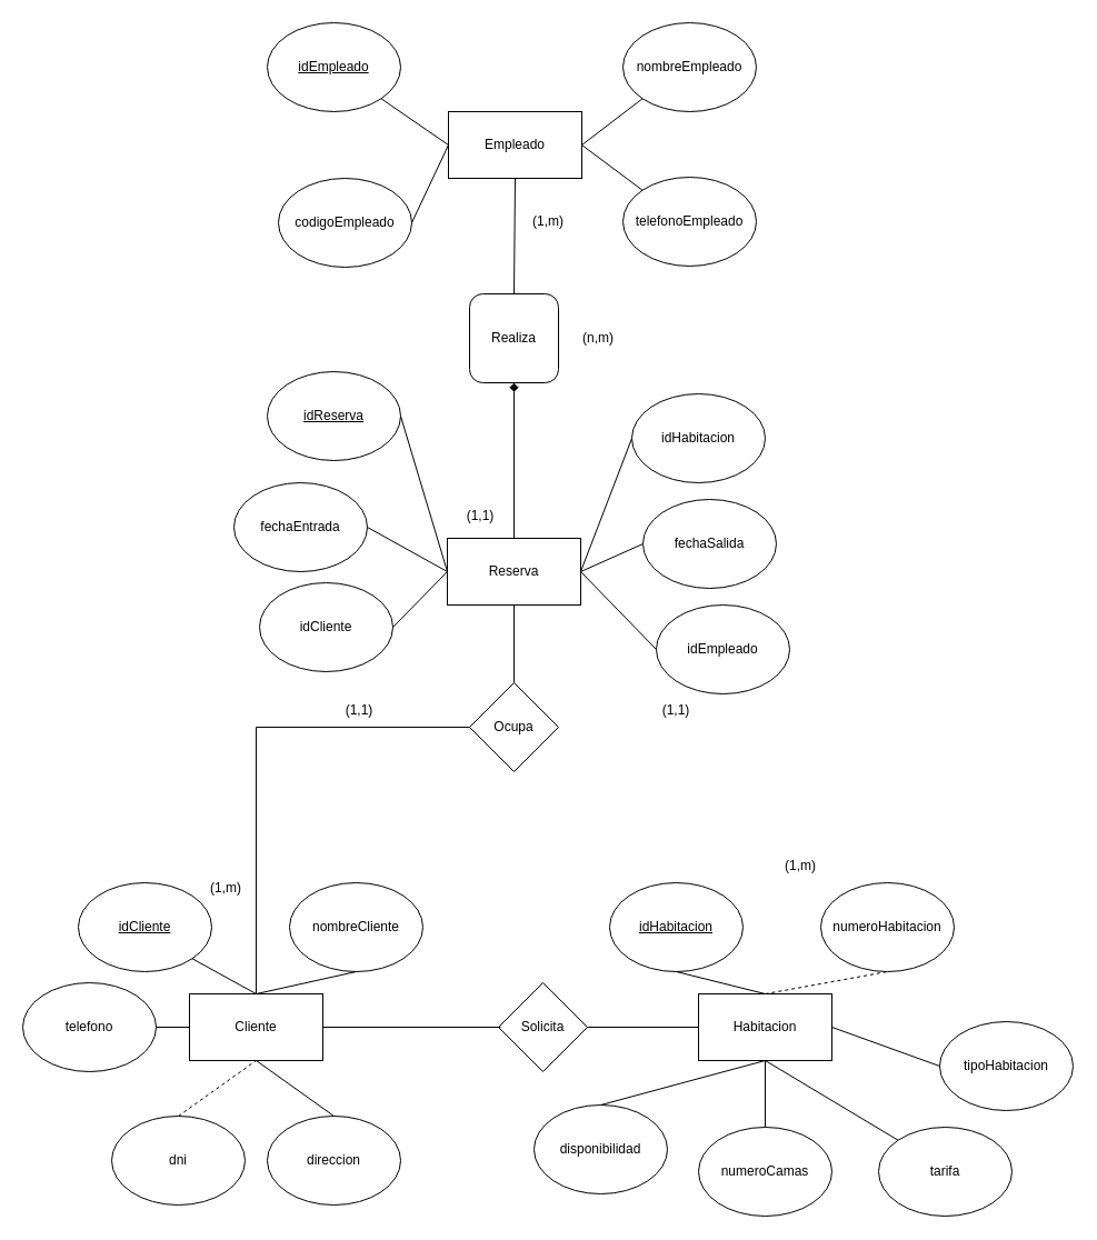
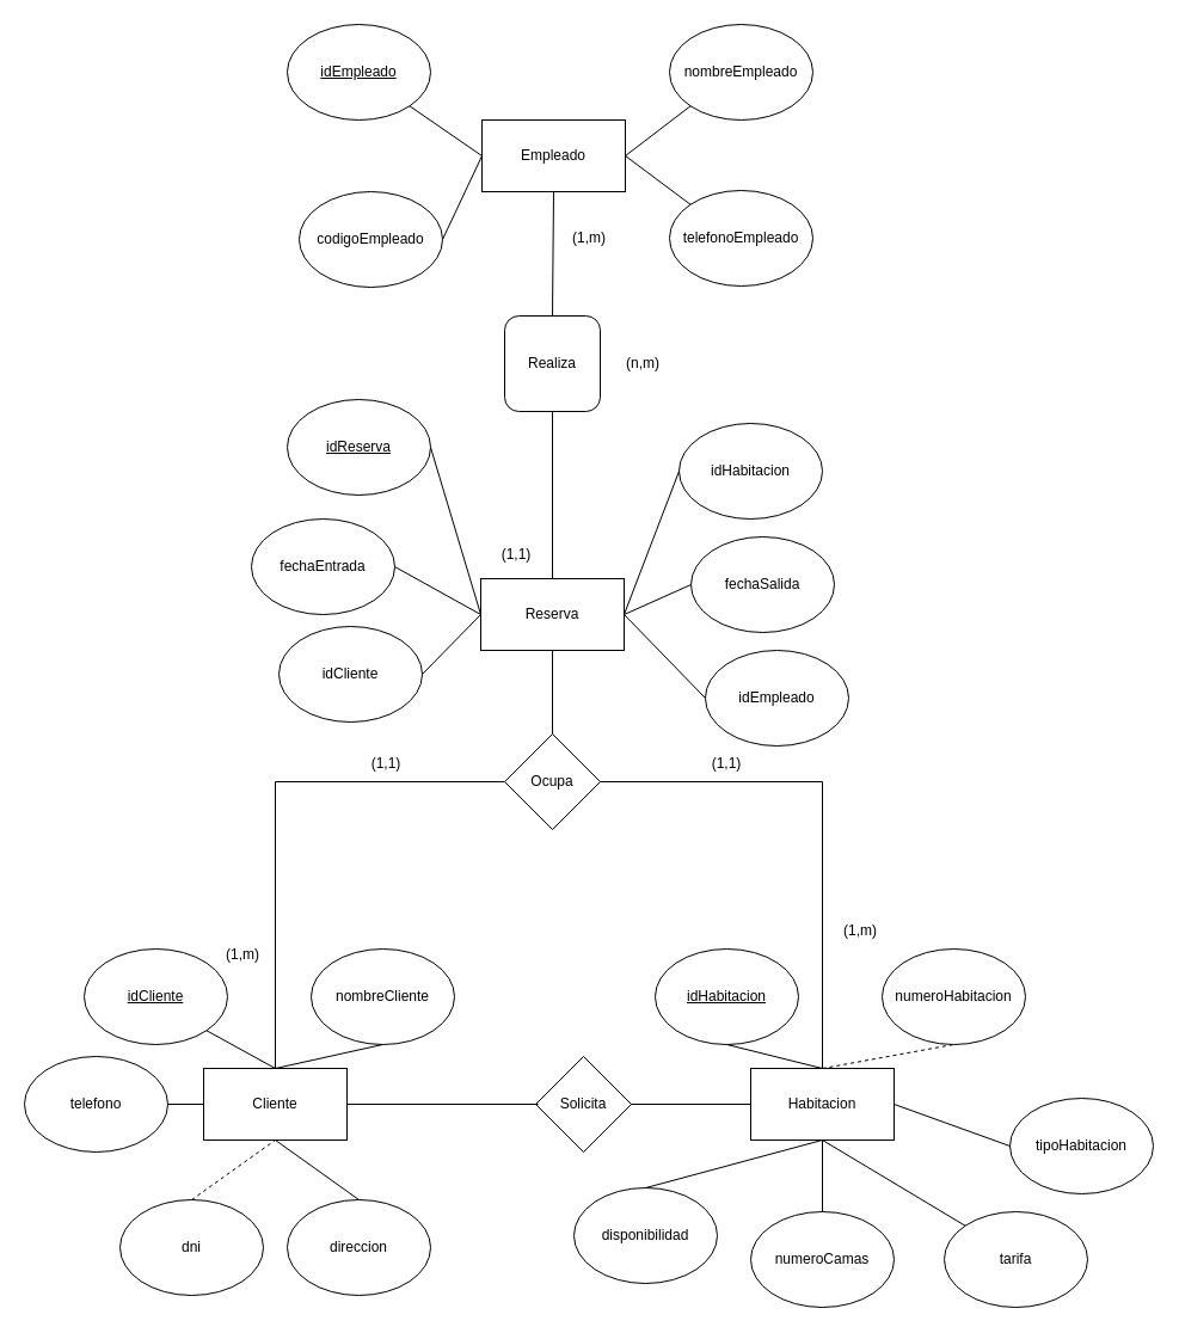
  <mxCell id="0" />
  <mxCell id="1" parent="0" />
  <mxCell id="2" value="Cliente" style="rounded=0;whiteSpace=wrap;html=1;" vertex="1" parent="1"><mxGeometry x="170" y="894" width="120" height="60" as="geometry" /></mxCell>
  <mxCell id="3" value="&lt;u&gt;idCliente&lt;/u&gt;" style="ellipse;whiteSpace=wrap;html=1;" vertex="1" parent="1"><mxGeometry x="70" y="794" width="120" height="80" as="geometry" /></mxCell>
  <mxCell id="4" value="nombreCliente" style="ellipse;whiteSpace=wrap;html=1;" vertex="1" parent="1"><mxGeometry x="260" y="794" width="120" height="80" as="geometry" /></mxCell>
  <mxCell id="5" value="dni" style="ellipse;whiteSpace=wrap;html=1;" vertex="1" parent="1"><mxGeometry x="100" y="1004" width="120" height="80" as="geometry" /></mxCell>
  <mxCell id="6" value="direccion" style="ellipse;whiteSpace=wrap;html=1;" vertex="1" parent="1"><mxGeometry x="240" y="1004" width="120" height="80" as="geometry" /></mxCell>
  <mxCell id="7" value="telefono" style="ellipse;whiteSpace=wrap;html=1;" vertex="1" parent="1"><mxGeometry y="884" width="120" height="80" as="geometry" x="20" /></mxCell>
  <mxCell id="8" value="" style="endArrow=none;html=1;rounded=0;exitX=1;exitY=1;exitDx=0;exitDy=0;entryX=0.5;entryY=0;entryDx=0;entryDy=0;" edge="1" parent="1" source="3" target="2"><mxGeometry width="50" height="50" relative="1" as="geometry"><mxPoint x="660" y="974" as="sourcePoint" /><mxPoint x="710" y="924" as="targetPoint" /></mxGeometry></mxCell>
  <mxCell id="9" value="" style="endArrow=none;html=1;rounded=0;exitX=0.5;exitY=1;exitDx=0;exitDy=0;" edge="1" parent="1" source="4"><mxGeometry width="50" height="50" relative="1" as="geometry"><mxPoint x="152" y="862" as="sourcePoint" /><mxPoint x="230" y="894" as="targetPoint" /></mxGeometry></mxCell>
  <mxCell id="10" value="" style="endArrow=none;html=1;rounded=0;exitX=1;exitY=0.5;exitDx=0;exitDy=0;entryX=0;entryY=0.5;entryDx=0;entryDy=0;" edge="1" parent="1" source="7" target="2"><mxGeometry width="50" height="50" relative="1" as="geometry"><mxPoint x="660" y="974" as="sourcePoint" /><mxPoint x="710" y="924" as="targetPoint" /></mxGeometry></mxCell>
  <mxCell id="11" value="" style="endArrow=none;html=1;rounded=0;exitX=0.5;exitY=0;exitDx=0;exitDy=0;entryX=0.5;entryY=1;entryDx=0;entryDy=0;dashed=1;" edge="1" parent="1" source="5" target="2"><mxGeometry width="50" height="50" relative="1" as="geometry"><mxPoint x="660" y="974" as="sourcePoint" /><mxPoint x="710" y="924" as="targetPoint" /></mxGeometry></mxCell>
  <mxCell id="12" value="" style="endArrow=none;html=1;rounded=0;exitX=0.5;exitY=0;exitDx=0;exitDy=0;entryX=0.5;entryY=1;entryDx=0;entryDy=0;" edge="1" parent="1" source="6" target="2"><mxGeometry width="50" height="50" relative="1" as="geometry"><mxPoint x="660" y="974" as="sourcePoint" /><mxPoint x="710" y="924" as="targetPoint" /></mxGeometry></mxCell>
  <mxCell id="13" value="Solicita" style="rhombus;whiteSpace=wrap;html=1;" vertex="1" parent="1"><mxGeometry x="448" y="884" width="80" height="80" as="geometry" /></mxCell>
  <mxCell id="14" value="Habitacion" style="rounded=0;whiteSpace=wrap;html=1;" vertex="1" parent="1"><mxGeometry x="628" y="894" width="120" height="60" as="geometry" /></mxCell>
  <mxCell id="15" value="" style="endArrow=none;html=1;rounded=0;exitX=1;exitY=0.5;exitDx=0;exitDy=0;" edge="1" parent="1" source="2"><mxGeometry width="50" height="50" relative="1" as="geometry"><mxPoint x="660" y="974" as="sourcePoint" /><mxPoint x="450" y="924" as="targetPoint" /></mxGeometry></mxCell>
  <mxCell id="16" value="" style="endArrow=none;html=1;rounded=0;exitX=1;exitY=0.5;exitDx=0;exitDy=0;" edge="1" parent="1" source="13"><mxGeometry width="50" height="50" relative="1" as="geometry"><mxPoint x="648" y="974" as="sourcePoint" /><mxPoint x="628" y="924" as="targetPoint" /></mxGeometry></mxCell>
  <mxCell id="17" value="&lt;u&gt;idHabitacion&lt;/u&gt;" style="ellipse;whiteSpace=wrap;html=1;" vertex="1" parent="1"><mxGeometry x="548" y="794" width="120" height="80" as="geometry" /></mxCell>
  <mxCell id="18" value="numeroHabitacion" style="ellipse;whiteSpace=wrap;html=1;" vertex="1" parent="1"><mxGeometry x="738" y="794" width="120" height="80" as="geometry" /></mxCell>
  <mxCell id="19" value="disponibilidad" style="ellipse;whiteSpace=wrap;html=1;" vertex="1" parent="1"><mxGeometry x="480" y="994" width="120" height="80" as="geometry" /></mxCell>
  <mxCell id="20" value="numeroCamas" style="ellipse;whiteSpace=wrap;html=1;" vertex="1" parent="1"><mxGeometry x="628" y="1014" width="120" height="80" as="geometry" /></mxCell>
  <mxCell id="21" value="tipoHabitacion" style="ellipse;whiteSpace=wrap;html=1;" vertex="1" parent="1"><mxGeometry x="845" y="919" width="120" height="80" as="geometry" /></mxCell>
  <mxCell id="22" value="" style="endArrow=none;html=1;rounded=0;exitX=0.5;exitY=1;exitDx=0;exitDy=0;entryX=0.5;entryY=0;entryDx=0;entryDy=0;" edge="1" parent="1" source="17" target="14"><mxGeometry width="50" height="50" relative="1" as="geometry"><mxPoint x="648" y="874" as="sourcePoint" /><mxPoint x="698" y="824" as="targetPoint" /></mxGeometry></mxCell>
  <mxCell id="23" value="" style="endArrow=none;html=1;rounded=0;entryX=0.5;entryY=1;entryDx=0;entryDy=0;exitX=0.5;exitY=0;exitDx=0;exitDy=0;dashed=1;" edge="1" parent="1" source="14" target="18"><mxGeometry width="50" height="50" relative="1" as="geometry"><mxPoint x="648" y="874" as="sourcePoint" /><mxPoint x="698" y="824" as="targetPoint" /></mxGeometry></mxCell>
  <mxCell id="24" value="" style="endArrow=none;html=1;rounded=0;exitX=0.5;exitY=0;exitDx=0;exitDy=0;entryX=0.5;entryY=1;entryDx=0;entryDy=0;" edge="1" parent="1" source="19" target="14"><mxGeometry width="50" height="50" relative="1" as="geometry"><mxPoint x="648" y="874" as="sourcePoint" /><mxPoint x="698" y="824" as="targetPoint" /></mxGeometry></mxCell>
  <mxCell id="25" value="" style="endArrow=none;html=1;rounded=0;exitX=1;exitY=0.5;exitDx=0;exitDy=0;entryX=0;entryY=0.5;entryDx=0;entryDy=0;" edge="1" parent="1" source="14" target="21"><mxGeometry width="50" height="50" relative="1" as="geometry"><mxPoint x="648" y="874" as="sourcePoint" /><mxPoint x="698" y="824" as="targetPoint" /></mxGeometry></mxCell>
  <mxCell id="26" value="" style="endArrow=none;html=1;rounded=0;entryX=0.5;entryY=0;entryDx=0;entryDy=0;exitX=0.5;exitY=1;exitDx=0;exitDy=0;" edge="1" parent="1" source="14" target="20"><mxGeometry width="50" height="50" relative="1" as="geometry"><mxPoint x="648" y="874" as="sourcePoint" /><mxPoint x="698" y="824" as="targetPoint" /></mxGeometry></mxCell>
  <mxCell id="27" value="Empleado" style="rounded=0;whiteSpace=wrap;html=1;" vertex="1" parent="1"><mxGeometry x="403" y="100" width="120" height="60" as="geometry" /></mxCell>
  <mxCell id="28" value="&lt;u&gt;idEmpleado&lt;/u&gt;" style="ellipse;whiteSpace=wrap;html=1;" vertex="1" parent="1"><mxGeometry x="240" y="20" width="120" height="80" as="geometry" /></mxCell>
  <mxCell id="29" value="codigoEmpleado" style="ellipse;whiteSpace=wrap;html=1;" vertex="1" parent="1"><mxGeometry x="250" y="160" width="120" height="80" as="geometry" /></mxCell>
  <mxCell id="30" value="telefonoEmpleado" style="ellipse;whiteSpace=wrap;html=1;" vertex="1" parent="1"><mxGeometry x="560" y="159" width="120" height="80" as="geometry" /></mxCell>
  <mxCell id="31" value="nombreEmpleado" style="ellipse;whiteSpace=wrap;html=1;" vertex="1" parent="1"><mxGeometry x="560" y="20" width="120" height="80" as="geometry" /></mxCell>
  <mxCell id="32" value="" style="endArrow=none;html=1;rounded=0;exitX=0;exitY=1;exitDx=0;exitDy=0;entryX=1;entryY=0.5;entryDx=0;entryDy=0;" edge="1" parent="1" source="31" target="27"><mxGeometry width="50" height="50" relative="1" as="geometry"><mxPoint x="623" y="150" as="sourcePoint" /><mxPoint x="673" y="100" as="targetPoint" /></mxGeometry></mxCell>
  <mxCell id="33" value="" style="endArrow=none;html=1;rounded=0;exitX=1;exitY=1;exitDx=0;exitDy=0;entryX=0;entryY=0.5;entryDx=0;entryDy=0;" edge="1" parent="1" source="28" target="27"><mxGeometry width="50" height="50" relative="1" as="geometry"><mxPoint x="623" y="150" as="sourcePoint" /><mxPoint x="673" y="100" as="targetPoint" /></mxGeometry></mxCell>
  <mxCell id="34" value="" style="endArrow=none;html=1;rounded=0;exitX=1;exitY=0.5;exitDx=0;exitDy=0;entryX=0;entryY=0.5;entryDx=0;entryDy=0;" edge="1" parent="1" source="29" target="27"><mxGeometry width="50" height="50" relative="1" as="geometry"><mxPoint x="623" y="150" as="sourcePoint" /><mxPoint x="673" y="100" as="targetPoint" /></mxGeometry></mxCell>
  <mxCell id="35" value="" style="endArrow=none;html=1;rounded=0;exitX=1;exitY=0.5;exitDx=0;exitDy=0;entryX=0;entryY=0;entryDx=0;entryDy=0;" edge="1" parent="1" source="27" target="30"><mxGeometry width="50" height="50" relative="1" as="geometry"><mxPoint x="623" y="150" as="sourcePoint" /><mxPoint x="673" y="100" as="targetPoint" /></mxGeometry></mxCell>
  <mxCell id="36" value="Reserva" style="rounded=0;whiteSpace=wrap;html=1;" vertex="1" parent="1"><mxGeometry x="402" y="484" width="120" height="60" as="geometry" /></mxCell>
  <mxCell id="37" value="idHabitacion" style="ellipse;whiteSpace=wrap;html=1;" vertex="1" parent="1"><mxGeometry x="568" y="354" width="120" height="80" as="geometry" /></mxCell>
  <mxCell id="38" value="&lt;u&gt;idReserva&lt;/u&gt;" style="ellipse;whiteSpace=wrap;html=1;" vertex="1" parent="1"><mxGeometry x="240" y="334" width="120" height="80" as="geometry" /></mxCell>
  <mxCell id="39" value="idCliente" style="ellipse;whiteSpace=wrap;html=1;" vertex="1" parent="1"><mxGeometry x="233" y="524" width="120" height="80" as="geometry" /></mxCell>
  <mxCell id="40" value="tarifa" style="ellipse;whiteSpace=wrap;html=1;" vertex="1" parent="1"><mxGeometry x="790" y="1014" width="120" height="80" as="geometry" /></mxCell>
  <mxCell id="41" value="" style="endArrow=none;html=1;rounded=0;entryX=1;entryY=0.5;entryDx=0;entryDy=0;exitX=0;exitY=0.5;exitDx=0;exitDy=0;" edge="1" parent="1" source="36" target="38"><mxGeometry width="50" height="50" relative="1" as="geometry"><mxPoint x="132" y="664" as="sourcePoint" /><mxPoint x="182" y="614" as="targetPoint" /></mxGeometry></mxCell>
  <mxCell id="42" value="" style="endArrow=none;html=1;rounded=0;entryX=1;entryY=0.5;entryDx=0;entryDy=0;exitX=0;exitY=0.5;exitDx=0;exitDy=0;" edge="1" parent="1" source="36" target="39"><mxGeometry width="50" height="50" relative="1" as="geometry"><mxPoint x="132" y="664" as="sourcePoint" /><mxPoint x="182" y="614" as="targetPoint" /></mxGeometry></mxCell>
  <mxCell id="43" value="" style="endArrow=none;html=1;rounded=0;entryX=0;entryY=0.5;entryDx=0;entryDy=0;exitX=1;exitY=0.5;exitDx=0;exitDy=0;" edge="1" parent="1" source="36" target="37"><mxGeometry width="50" height="50" relative="1" as="geometry"><mxPoint x="132" y="664" as="sourcePoint" /><mxPoint x="182" y="614" as="targetPoint" /></mxGeometry></mxCell>
  <mxCell id="44" value="" style="endArrow=none;html=1;rounded=0;entryX=0;entryY=0;entryDx=0;entryDy=0;exitX=0.5;exitY=1;exitDx=0;exitDy=0;" edge="1" parent="1" source="14" target="40"><mxGeometry width="50" height="50" relative="1" as="geometry"><mxPoint x="132" y="664" as="sourcePoint" /><mxPoint x="182" y="614" as="targetPoint" /></mxGeometry></mxCell>
  <mxCell id="45" value="Ocupa" style="rhombus;whiteSpace=wrap;html=1;" vertex="1" parent="1"><mxGeometry x="422" y="614" width="80" height="80" as="geometry" /></mxCell>
  <mxCell id="46" value="" style="endArrow=none;html=1;rounded=0;entryX=0.5;entryY=1;entryDx=0;entryDy=0;exitX=0.5;exitY=0;exitDx=0;exitDy=0;" edge="1" parent="1" source="45" target="36"><mxGeometry width="50" height="50" relative="1" as="geometry"><mxPoint x="320" y="654" as="sourcePoint" /><mxPoint x="370" y="604" as="targetPoint" /></mxGeometry></mxCell>
  <mxCell id="47" value="" style="endArrow=none;html=1;rounded=0;entryX=0;entryY=0.5;entryDx=0;entryDy=0;exitX=0.5;exitY=0;exitDx=0;exitDy=0;" edge="1" parent="1" source="2" target="45"><mxGeometry width="50" height="50" relative="1" as="geometry"><mxPoint x="320" y="654" as="sourcePoint" /><mxPoint x="370" y="604" as="targetPoint" /><Array as="points"><mxPoint x="230" y="654" /></Array></mxGeometry></mxCell>
+ <mxCell id="48" value="" style="endArrow=none;html=1;rounded=0;entryX=1;entryY=0.5;entryDx=0;entryDy=0;exitX=0.5;exitY=0;exitDx=0;exitDy=0;" edge="1" parent="1" source="14" target="45"><mxGeometry width="50" height="50" relative="1" as="geometry"><mxPoint x="320" y="824" as="sourcePoint" /><mxPoint x="370" y="774" as="targetPoint" /><Array as="points"><mxPoint x="688" y="654" /></Array></mxGeometry></mxCell>
  <mxCell id="49" value="Realiza" style="whiteSpace=wrap;html=1;rounded=1;" vertex="1" parent="1"><mxGeometry x="422" y="264" width="80" height="80" as="geometry" /></mxCell>
  <mxCell id="50" value="" style="endArrow=none;html=1;rounded=0;entryX=0.5;entryY=1;entryDx=0;entryDy=0;exitX=0.5;exitY=0;exitDx=0;exitDy=0;" edge="1" parent="1" source="49" target="27"><mxGeometry width="50" height="50" relative="1" as="geometry"><mxPoint x="320" y="324" as="sourcePoint" /><mxPoint x="370" y="274" as="targetPoint" /></mxGeometry></mxCell>
- <mxCell id="51" value="" style="endArrow=diamond;html=1;rounded=0;entryX=0.5;entryY=1;entryDx=0;entryDy=0;exitX=0.5;exitY=0;exitDx=0;exitDy=0;" edge="1" parent="1" source="36" target="49"><mxGeometry width="50" height="50" relative="1" as="geometry"><mxPoint x="472" y="274" as="sourcePoint" /><mxPoint x="473" y="170" as="targetPoint" /></mxGeometry></mxCell>
+ <mxCell id="51" value="" style="endArrow=none;html=1;rounded=0;entryX=0.5;entryY=1;entryDx=0;entryDy=0;exitX=0.5;exitY=0;exitDx=0;exitDy=0;" edge="1" parent="1" source="36" target="49"><mxGeometry width="50" height="50" relative="1" as="geometry"><mxPoint x="472" y="274" as="sourcePoint" /><mxPoint x="473" y="170" as="targetPoint" /></mxGeometry></mxCell>
  <mxCell id="52" value="(1,m)" style="text;html=1;strokeColor=none;fillColor=none;align=center;verticalAlign=middle;whiteSpace=wrap;rounded=0;" vertex="1" parent="1"><mxGeometry x="463" y="184" width="60" height="30" as="geometry" /></mxCell>
  <mxCell id="53" value="(1,1)" style="text;html=1;strokeColor=none;fillColor=none;align=center;verticalAlign=middle;whiteSpace=wrap;rounded=0;" vertex="1" parent="1"><mxGeometry x="402" y="449" width="60" height="30" as="geometry" /></mxCell>
  <mxCell id="54" value="(n,m)" style="text;html=1;strokeColor=none;fillColor=none;align=center;verticalAlign=middle;whiteSpace=wrap;rounded=0;" vertex="1" parent="1"><mxGeometry x="508" y="289" width="60" height="30" as="geometry" /></mxCell>
  <mxCell id="55" value="(1,1)" style="text;html=1;strokeColor=none;fillColor=none;align=center;verticalAlign=middle;whiteSpace=wrap;rounded=0;" vertex="1" parent="1"><mxGeometry x="293" y="624" width="60" height="30" as="geometry" /></mxCell>
  <mxCell id="56" value="(1,m)" style="text;html=1;strokeColor=none;fillColor=none;align=center;verticalAlign=middle;whiteSpace=wrap;rounded=0;" vertex="1" parent="1"><mxGeometry x="173" y="784" width="60" height="30" as="geometry" /></mxCell>
  <mxCell id="57" value="(1,1)" style="text;html=1;strokeColor=none;fillColor=none;align=center;verticalAlign=middle;whiteSpace=wrap;rounded=0;" vertex="1" parent="1"><mxGeometry x="578" y="624" width="60" height="30" as="geometry" /></mxCell>
  <mxCell id="58" value="(1,m)" style="text;html=1;strokeColor=none;fillColor=none;align=center;verticalAlign=middle;whiteSpace=wrap;rounded=0;" vertex="1" parent="1"><mxGeometry x="690" y="764" width="60" height="30" as="geometry" /></mxCell>
  <mxCell id="59" value="idEmpleado" style="ellipse;whiteSpace=wrap;html=1;" vertex="1" parent="1"><mxGeometry x="590" y="544" width="120" height="80" as="geometry" /></mxCell>
  <mxCell id="60" value="" style="endArrow=none;html=1;rounded=0;exitX=1;exitY=0.5;exitDx=0;exitDy=0;entryX=0;entryY=0.5;entryDx=0;entryDy=0;" edge="1" parent="1" source="36" target="59"><mxGeometry width="50" height="50" relative="1" as="geometry"><mxPoint x="690" y="344" as="sourcePoint" /><mxPoint x="740" y="294" as="targetPoint" /></mxGeometry></mxCell>
  <mxCell id="61" value="fechaEntrada" style="ellipse;whiteSpace=wrap;html=1;" vertex="1" parent="1"><mxGeometry x="210" y="434" width="120" height="80" as="geometry" /></mxCell>
  <mxCell id="62" value="fechaSalida" style="ellipse;whiteSpace=wrap;html=1;" vertex="1" parent="1"><mxGeometry x="578" y="449" width="120" height="80" as="geometry" /></mxCell>
  <mxCell id="63" value="" style="endArrow=none;html=1;rounded=0;exitX=1;exitY=0.5;exitDx=0;exitDy=0;entryX=0;entryY=0.5;entryDx=0;entryDy=0;" edge="1" parent="1" source="61" target="36"><mxGeometry width="50" height="50" relative="1" as="geometry"><mxPoint x="520" y="594" as="sourcePoint" /><mxPoint x="570" y="544" as="targetPoint" /></mxGeometry></mxCell>
  <mxCell id="64" value="" style="endArrow=none;html=1;rounded=0;entryX=0;entryY=0.5;entryDx=0;entryDy=0;exitX=1;exitY=0.5;exitDx=0;exitDy=0;" edge="1" parent="1" source="36" target="62"><mxGeometry width="50" height="50" relative="1" as="geometry"><mxPoint x="520" y="594" as="sourcePoint" /><mxPoint x="570" y="544" as="targetPoint" /></mxGeometry></mxCell>
